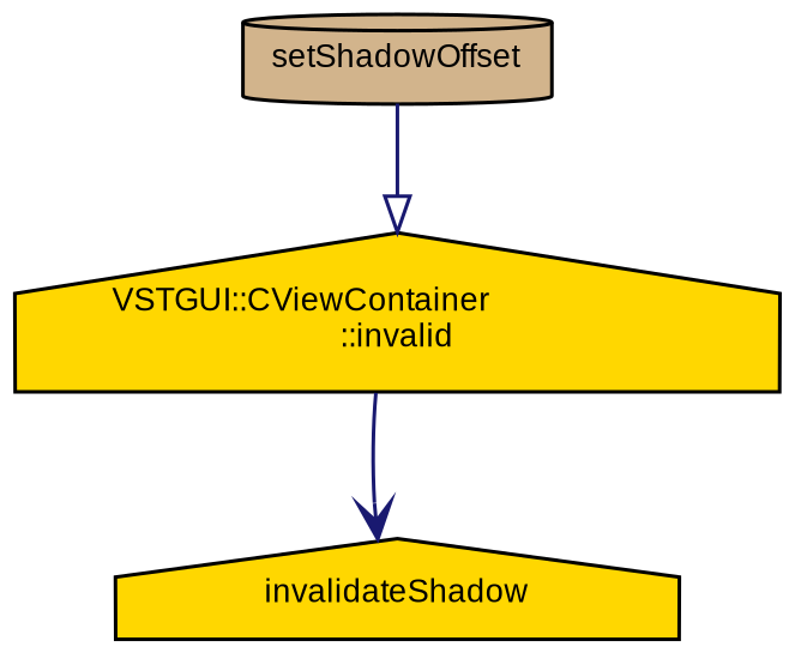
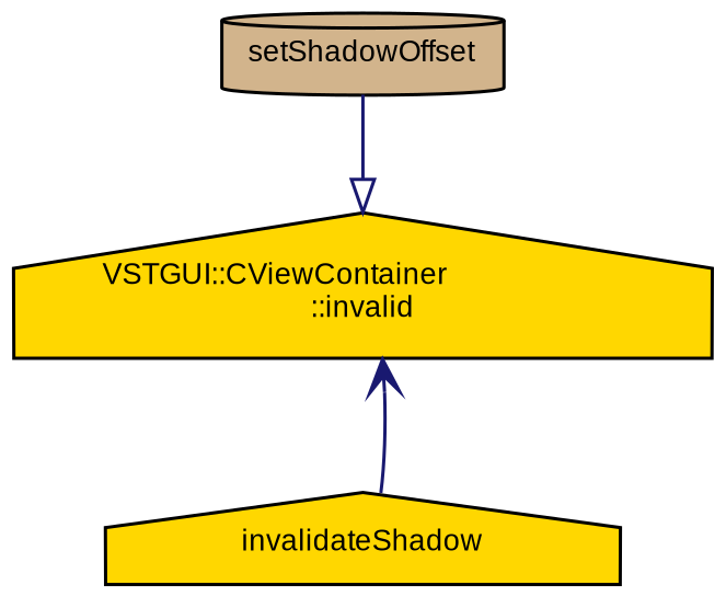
  digraph {
    rankdir=TB
    node [color=black fillcolor=gold fontname=Arial fontsize=9 shape=house style=filled]
    edge [color=midnightblue fontname=Arial fontsize=9 labelfontname=Arial labelfontsize=9 style=solid]
    n1 [fillcolor=tan fontcolor=black height=0.2 label=setShadowOffset shape=cylinder width=0.4]
    n2 [height=0.2 label="VSTGUI::CViewContainer\l::invalid" width=0.4]
    n3 [height=0.2 label=invalidateShadow width=0.4]
    n1 -> n2 [arrowhead=onormal]
-   n2 -> n3 [arrowhead=vee]
+   n3 -> n2 [arrowhead=vee]
  }
